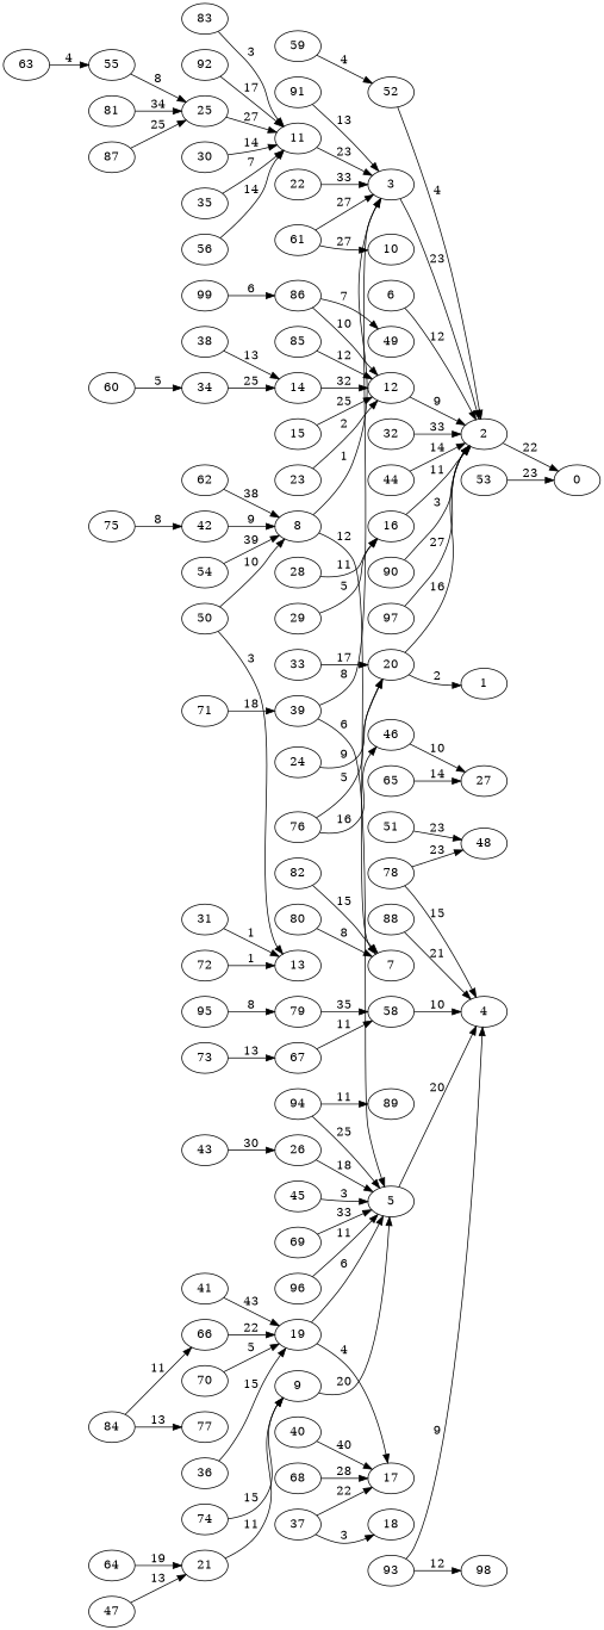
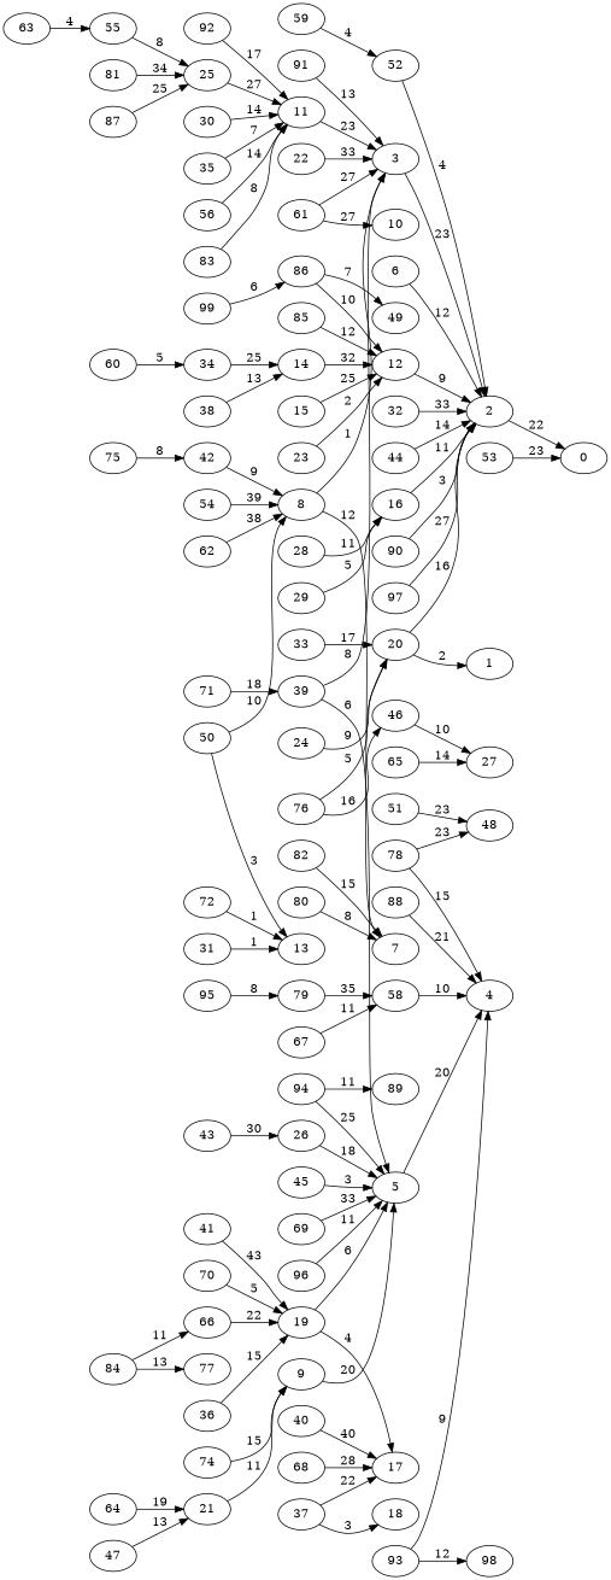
  digraph {
    rankdir=LR
    edge [weight=11]
    2
    0
    3
    5
    4
    6
    8
    7
    9
    11
    12
    14
    15
    16
    19
    17
    20
    1
    21
    22
    23
    24
    25
    26
    28
    29
    30
    31
    13
    32
    33
    34
    35
    36
    37
    18
    38
    39
    40
    41
    42
    43
    44
    45
    46
    27
    47
    50
    51
    48
    52
    53
    54
    55
    56
    58
    59
    60
    61
    10
    62
    63
    64
    65
    66
    67
    68
    69
    70
    71
    72
-   73
    74
    75
    76
    78
    79
    80
    81
    82
    83
    84
    77
    85
    86
    49
    87
    88
    90
    91
    92
    93
    98
    94
    89
    95
    96
    97
    99
    2 -> 0 [label=22 weight=22]
    3 -> 2 [label=23 weight=23]
    5 -> 4 [label=20 weight=20]
    6 -> 2 [label=12 weight=12]
    8 -> 3 [label=1 weight=1]
    8 -> 7 [label=12 weight=12]
    9 -> 5 [label=20 weight=20]
    11 -> 3 [label=23 weight=23]
    12 -> 2 [label=9 weight=9]
    14 -> 12 [label=32 weight=32]
    15 -> 12 [label=25 weight=25]
    16 -> 2 [label=11]
    19 -> 5 [label=6 weight=6]
    19 -> 17 [label=4 weight=4]
    20 -> 2 [label=16 weight=16]
    20 -> 1 [label=2 weight=2]
    21 -> 9 [label=11]
    22 -> 3 [label=33 weight=33]
    23 -> 12 [label=2 weight=2]
    24 -> 20 [label=9 weight=9]
    25 -> 11 [label=27 weight=27]
    26 -> 5 [label=18 weight=18]
    28 -> 16 [label=11]
    29 -> 16 [label=5 weight=5]
    30 -> 11 [label=14 weight=14]
    31 -> 13 [label=1 weight=1]
    32 -> 2 [label=33 weight=33]
    33 -> 20 [label=17 weight=17]
    34 -> 14 [label=25 weight=25]
    35 -> 11 [label=7 weight=7]
    36 -> 19 [label=15 weight=15]
    37 -> 17 [label=22 weight=22]
    37 -> 18 [label=3 weight=3]
    38 -> 14 [label=13 weight=13]
    39 -> 3 [label=8 weight=8]
    39 -> 5 [label=6 weight=6]
    40 -> 17 [label=40 weight=40]
    41 -> 19 [label=43 weight=43]
    42 -> 8 [label=9 weight=9]
    43 -> 26 [label=30 weight=30]
    44 -> 2 [label=14 weight=14]
    45 -> 5 [label=3 weight=3]
    46 -> 27 [label=10 weight=10]
    47 -> 21 [label=13 weight=13]
    50 -> 8 [label=10 weight=10]
    50 -> 13 [label=3 weight=3]
    51 -> 48 [label=23 weight=23]
    52 -> 2 [label=4 weight=4]
    53 -> 0 [label=23 weight=23]
    54 -> 8 [label=39 weight=39]
    55 -> 25 [label=8 weight=8]
    56 -> 11 [label=14 weight=14]
    58 -> 4 [label=10 weight=10]
    59 -> 52 [label=4 weight=4]
    60 -> 34 [label=5 weight=5]
    61 -> 3 [label=27 weight=27]
    61 -> 10 [label=27 weight=27]
    62 -> 8 [label=38 weight=38]
    63 -> 55 [label=4 weight=4]
    64 -> 21 [label=19 weight=19]
    65 -> 27 [label=14 weight=14]
    66 -> 19 [label=22 weight=22]
    67 -> 58 [label=11]
    68 -> 17 [label=28 weight=28]
    69 -> 5 [label=33 weight=33]
    70 -> 19 [label=5 weight=5]
    71 -> 39 [label=18 weight=18]
    72 -> 13 [label=1 weight=1]
-   73 -> 67 [label=13 weight=13]
    74 -> 9 [label=15 weight=15]
    75 -> 42 [label=8 weight=8]
    76 -> 20 [label=5 weight=5]
    76 -> 46 [label=16 weight=16]
    78 -> 4 [label=15 weight=15]
    78 -> 48 [label=23 weight=23]
    79 -> 58 [label=35 weight=35]
    80 -> 7 [label=8 weight=8]
    81 -> 25 [label=34 weight=34]
    82 -> 7 [label=15 weight=15]
-   83 -> 11 [label=3 weight=3]
+   83 -> 11 [label=8 weight=3]
    84 -> 66 [label=11]
    84 -> 77 [label=13 weight=13]
    85 -> 12 [label=12 weight=12]
    86 -> 12 [label=10 weight=10]
    86 -> 49 [label=7 weight=7]
    87 -> 25 [label=25 weight=25]
    88 -> 4 [label=21 weight=21]
    90 -> 2 [label=3 weight=3]
    91 -> 3 [label=13 weight=13]
    92 -> 11 [label=17 weight=17]
    93 -> 4 [label=9 weight=9]
    93 -> 98 [label=12 weight=12]
    94 -> 5 [label=25 weight=25]
    94 -> 89 [label=11]
    95 -> 79 [label=8 weight=8]
    96 -> 5 [label=11]
    97 -> 2 [label=27 weight=27]
    99 -> 86 [label=6 weight=6]
  }
